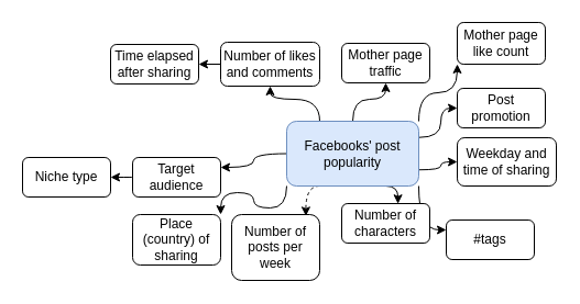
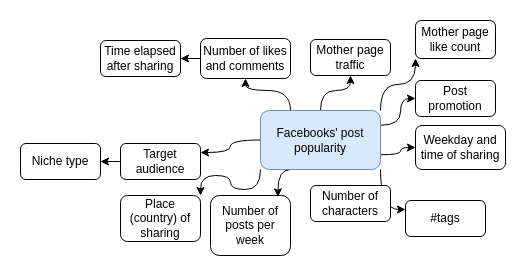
  <mxCell id="0" />
  <mxCell id="1" parent="0" />
  <mxCell id="2" style="edgeStyle=orthogonalEdgeStyle;orthogonalLoop=1;jettySize=auto;html=1;exitX=0.25;exitY=0;exitDx=0;exitDy=0;entryX=0.5;entryY=1;entryDx=0;entryDy=0;curved=1;" edge="1" parent="1" source="13" target="19"><mxGeometry relative="1" as="geometry" /></mxCell>
  <mxCell id="3" style="edgeStyle=orthogonalEdgeStyle;orthogonalLoop=1;jettySize=auto;html=1;exitX=0.5;exitY=0;exitDx=0;exitDy=0;curved=1;" edge="1" parent="1" source="13" target="15"><mxGeometry relative="1" as="geometry" /></mxCell>
  <mxCell id="4" style="edgeStyle=orthogonalEdgeStyle;orthogonalLoop=1;jettySize=auto;html=1;exitX=0.75;exitY=0;exitDx=0;exitDy=0;entryX=0;entryY=1;entryDx=0;entryDy=0;curved=1;strokeColor=none;" edge="1" parent="1" source="13" target="14"><mxGeometry relative="1" as="geometry"><Array as="points"><mxPoint x="350" y="90" /><mxPoint x="400" y="90" /><mxPoint x="400" y="80" /><mxPoint x="405" y="80" /></Array></mxGeometry></mxCell>
  <mxCell id="5" style="edgeStyle=orthogonalEdgeStyle;curved=1;orthogonalLoop=1;jettySize=auto;html=1;exitX=1;exitY=0.25;exitDx=0;exitDy=0;" edge="1" parent="1" source="13" target="16"><mxGeometry relative="1" as="geometry" /></mxCell>
  <mxCell id="6" style="edgeStyle=orthogonalEdgeStyle;curved=1;orthogonalLoop=1;jettySize=auto;html=1;exitX=1;exitY=0.75;exitDx=0;exitDy=0;" edge="1" parent="1" source="13" target="17"><mxGeometry relative="1" as="geometry" /></mxCell>
  <mxCell id="7" style="edgeStyle=orthogonalEdgeStyle;curved=1;orthogonalLoop=1;jettySize=auto;html=1;exitX=1;exitY=1;exitDx=0;exitDy=0;entryX=0;entryY=0.25;entryDx=0;entryDy=0;" edge="1" parent="1" source="13" target="21"><mxGeometry relative="1" as="geometry" /></mxCell>
- <mxCell id="8" style="edgeStyle=orthogonalEdgeStyle;curved=1;orthogonalLoop=1;jettySize=auto;html=1;exitX=0.75;exitY=1;exitDx=0;exitDy=0;entryX=0.639;entryY=0.006;entryDx=0;entryDy=0;entryPerimeter=0;" edge="1" parent="1" source="13" target="22"><mxGeometry relative="1" as="geometry" /></mxCell>
- <mxCell id="9" style="edgeStyle=orthogonalEdgeStyle;curved=1;orthogonalLoop=1;jettySize=auto;html=1;exitX=0.25;exitY=1;exitDx=0;exitDy=0;entryX=0.843;entryY=0.022;entryDx=0;entryDy=0;entryPerimeter=0;dashed=1;" edge="1" parent="1" source="13" target="23"><mxGeometry relative="1" as="geometry" /></mxCell>
+ <mxCell id="9" style="edgeStyle=orthogonalEdgeStyle;curved=1;orthogonalLoop=1;jettySize=auto;html=1;exitX=0.25;exitY=1;exitDx=0;exitDy=0;entryX=0.843;entryY=0.022;entryDx=0;entryDy=0;entryPerimeter=0;" edge="1" parent="1" source="13" target="23"><mxGeometry relative="1" as="geometry" /></mxCell>
  <mxCell id="10" style="edgeStyle=orthogonalEdgeStyle;curved=1;orthogonalLoop=1;jettySize=auto;html=1;exitX=0;exitY=1;exitDx=0;exitDy=0;entryX=1;entryY=0;entryDx=0;entryDy=0;" edge="1" parent="1" source="13" target="24"><mxGeometry relative="1" as="geometry" /></mxCell>
  <mxCell id="11" style="edgeStyle=orthogonalEdgeStyle;curved=1;orthogonalLoop=1;jettySize=auto;html=1;exitX=0;exitY=0.5;exitDx=0;exitDy=0;entryX=1;entryY=0.25;entryDx=0;entryDy=0;" edge="1" parent="1" source="13" target="26"><mxGeometry relative="1" as="geometry" /></mxCell>
  <mxCell id="12" style="edgeStyle=orthogonalEdgeStyle;orthogonalLoop=1;jettySize=auto;html=1;exitX=1;exitY=0;exitDx=0;exitDy=0;entryX=0;entryY=1;entryDx=0;entryDy=0;jumpStyle=none;curved=1;" edge="1" parent="1" source="13" target="14"><mxGeometry relative="1" as="geometry" /></mxCell>
  <mxCell id="13" value="Facebooks' post popularity" style="rounded=1;whiteSpace=wrap;html=1;fillColor=#dae8fc;strokeColor=#6c8ebf;" vertex="1" parent="1"><mxGeometry x="260" y="110" width="120" height="59" as="geometry" /></mxCell>
  <mxCell id="14" value="Mother page like count" style="rounded=1;whiteSpace=wrap;html=1;" vertex="1" parent="1"><mxGeometry x="415" y="20" width="80" height="38" as="geometry" /></mxCell>
  <mxCell id="15" value="Mother page traffic" style="rounded=1;whiteSpace=wrap;html=1;" vertex="1" parent="1"><mxGeometry x="310" y="39" width="80" height="36" as="geometry" /></mxCell>
  <mxCell id="16" value="Post promotion" style="rounded=1;whiteSpace=wrap;html=1;" vertex="1" parent="1"><mxGeometry x="415" y="80" width="80" height="36" as="geometry" /></mxCell>
  <mxCell id="17" value="Weekday and time of sharing" style="rounded=1;whiteSpace=wrap;html=1;" vertex="1" parent="1"><mxGeometry x="415" y="125" width="90" height="44" as="geometry" /></mxCell>
  <mxCell id="18" style="edgeStyle=orthogonalEdgeStyle;rounded=0;orthogonalLoop=1;jettySize=auto;html=1;exitX=0;exitY=0.5;exitDx=0;exitDy=0;entryX=1;entryY=0.5;entryDx=0;entryDy=0;" edge="1" parent="1" source="19" target="20"><mxGeometry relative="1" as="geometry" /></mxCell>
  <mxCell id="19" value="Number of likes and comments" style="rounded=1;whiteSpace=wrap;html=1;" vertex="1" parent="1"><mxGeometry x="200" y="38" width="90" height="40" as="geometry" /></mxCell>
  <mxCell id="20" value="Time elapsed after sharing" style="rounded=1;whiteSpace=wrap;html=1;" vertex="1" parent="1"><mxGeometry x="100" y="40" width="80" height="36" as="geometry" /></mxCell>
  <mxCell id="21" value="#tags" style="rounded=1;whiteSpace=wrap;html=1;" vertex="1" parent="1"><mxGeometry x="405" y="200" width="80" height="36" as="geometry" /></mxCell>
  <mxCell id="22" value="Number of characters" style="rounded=1;whiteSpace=wrap;html=1;" vertex="1" parent="1"><mxGeometry x="310" y="185" width="80" height="36" as="geometry" /></mxCell>
  <mxCell id="23" value="Number of posts per week" style="rounded=1;whiteSpace=wrap;html=1;" vertex="1" parent="1"><mxGeometry x="210" y="195" width="80" height="60" as="geometry" /></mxCell>
  <mxCell id="24" value="Place (country) of sharing" style="rounded=1;whiteSpace=wrap;html=1;" vertex="1" parent="1"><mxGeometry x="120" y="195" width="80" height="46" as="geometry" /></mxCell>
  <mxCell id="25" style="edgeStyle=orthogonalEdgeStyle;curved=1;orthogonalLoop=1;jettySize=auto;html=1;exitX=0;exitY=0.5;exitDx=0;exitDy=0;entryX=1;entryY=0.5;entryDx=0;entryDy=0;" edge="1" parent="1" source="26" target="27"><mxGeometry relative="1" as="geometry" /></mxCell>
  <mxCell id="26" value="Target audience" style="rounded=1;whiteSpace=wrap;html=1;" vertex="1" parent="1"><mxGeometry x="120" y="143" width="80" height="36" as="geometry" /></mxCell>
  <mxCell id="27" value="Niche type" style="rounded=1;whiteSpace=wrap;html=1;" vertex="1" parent="1"><mxGeometry x="20" y="143" width="80" height="36" as="geometry" /></mxCell>
